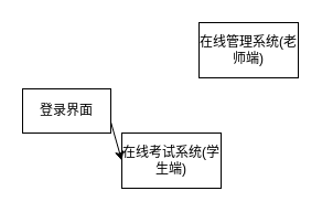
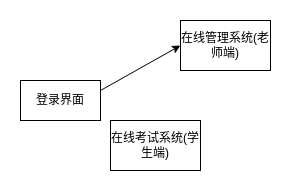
  <mxCell id="0" />
  <mxCell id="1" parent="0" />
  <mxCell id="2" value="登录界面" style="rounded=0;whiteSpace=wrap;html=1;" vertex="1" parent="1"><mxGeometry x="20" y="80" width="80" height="40" as="geometry" /></mxCell>
  <mxCell id="3" value="在线管理系统(老师端)" style="rounded=0;whiteSpace=wrap;html=1;" vertex="1" parent="1"><mxGeometry x="180" y="20" width="90" height="50" as="geometry" /></mxCell>
  <mxCell id="4" value="在线考试系统(学生端)" style="rounded=0;whiteSpace=wrap;html=1;" vertex="1" parent="1"><mxGeometry x="110" y="120" width="90" height="50" as="geometry" /></mxCell>
- <mxCell id="6" value="" style="endArrow=classic;html=1;entryX=0;entryY=0.5;entryDx=0;entryDy=0;exitX=1;exitY=0.75;exitDx=0;exitDy=0;" edge="1" parent="1" source="2" target="4"><mxGeometry width="50" height="50" relative="1" as="geometry"><mxPoint x="10" y="220" as="sourcePoint" /><mxPoint x="60" y="170" as="targetPoint" /></mxGeometry></mxCell>
+ <mxCell id="5" value="" style="endArrow=classic;html=1;exitX=1;exitY=0.25;exitDx=0;exitDy=0;entryX=0;entryY=0.5;entryDx=0;entryDy=0;" edge="1" parent="1" source="2" target="3"><mxGeometry width="50" height="50" relative="1" as="geometry"><mxPoint x="20" y="240" as="sourcePoint" /><mxPoint x="70" y="190" as="targetPoint" /></mxGeometry></mxCell>
